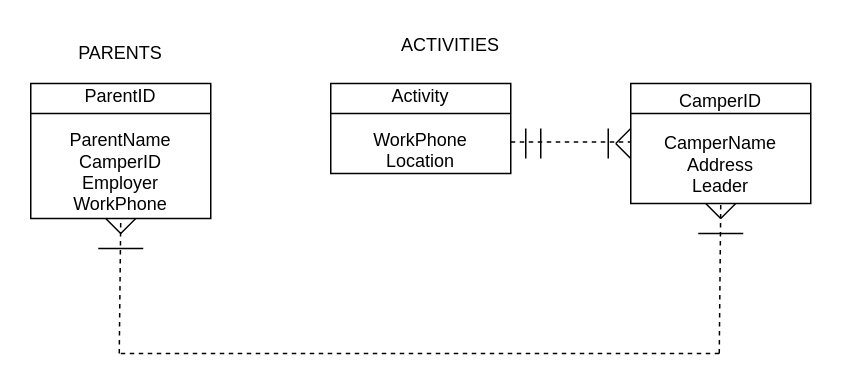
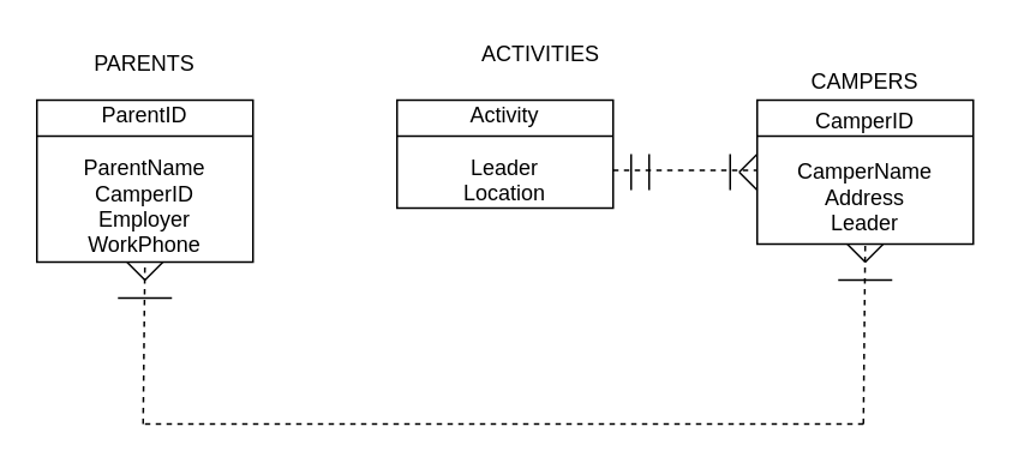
  <mxCell id="0" />
  <mxCell id="1" parent="0" />
  <mxCell id="2" value="" style="rounded=0;whiteSpace=wrap;html=1;" parent="1" vertex="1"><mxGeometry x="220" y="55" width="120" height="60" as="geometry" /></mxCell>
  <mxCell id="3" value="ACTIVITIES" style="text;html=1;strokeColor=none;fillColor=none;align=center;verticalAlign=middle;whiteSpace=wrap;rounded=0;" parent="1" vertex="1"><mxGeometry x="240" y="20" width="120" height="20" as="geometry" /></mxCell>
- <mxCell id="4" value="Activity&lt;br&gt;&lt;br&gt;WorkPhone&lt;br&gt;Location" style="text;html=1;strokeColor=none;fillColor=none;align=center;verticalAlign=middle;whiteSpace=wrap;rounded=0;" parent="1" vertex="1"><mxGeometry x="220" y="55" width="120" height="60" as="geometry" /></mxCell>
+ <mxCell id="4" value="Activity&lt;br&gt;&lt;br&gt;Leader&lt;br&gt;Location" style="text;html=1;strokeColor=none;fillColor=none;align=center;verticalAlign=middle;whiteSpace=wrap;rounded=0;" parent="1" vertex="1"><mxGeometry x="220" y="55" width="120" height="60" as="geometry" /></mxCell>
  <mxCell id="5" value="" style="rounded=0;whiteSpace=wrap;html=1;" parent="1" vertex="1"><mxGeometry x="420" y="55" width="120" height="80" as="geometry" /></mxCell>
  <mxCell id="6" value="" style="rounded=0;whiteSpace=wrap;html=1;" parent="1" vertex="1"><mxGeometry x="20" y="55" width="120" height="90" as="geometry" /></mxCell>
+ <mxCell id="7" value="CAMPERS" style="text;html=1;strokeColor=none;fillColor=none;align=center;verticalAlign=middle;whiteSpace=wrap;rounded=0;" parent="1" vertex="1"><mxGeometry x="420" y="35" width="120" height="20" as="geometry" /></mxCell>
  <mxCell id="8" value="PARENTS" style="text;html=1;strokeColor=none;fillColor=none;align=center;verticalAlign=middle;whiteSpace=wrap;rounded=0;" parent="1" vertex="1"><mxGeometry x="20" y="25" width="120" height="20" as="geometry" /></mxCell>
  <mxCell id="9" value="ParentID&lt;br&gt;&lt;br&gt;ParentName&lt;br&gt;CamperID&lt;br&gt;Employer&lt;br&gt;WorkPhone" style="text;html=1;strokeColor=none;fillColor=none;align=center;verticalAlign=middle;whiteSpace=wrap;rounded=0;" parent="1" vertex="1"><mxGeometry x="20" y="55" width="120" height="90" as="geometry" /></mxCell>
  <mxCell id="10" value="CamperID&lt;br&gt;&lt;br&gt;CamperName&lt;br&gt;Address&lt;br&gt;Leader" style="text;html=1;strokeColor=none;fillColor=none;align=center;verticalAlign=middle;whiteSpace=wrap;rounded=0;" parent="1" vertex="1"><mxGeometry x="420" y="55" width="120" height="80" as="geometry" /></mxCell>
  <mxCell id="11" value="" style="endArrow=none;html=1;" parent="1" edge="1"><mxGeometry width="50" height="50" relative="1" as="geometry"><mxPoint x="20" y="75" as="sourcePoint" /><mxPoint x="140" y="75" as="targetPoint" /></mxGeometry></mxCell>
  <mxCell id="12" value="" style="endArrow=none;html=1;" parent="1" edge="1"><mxGeometry width="50" height="50" relative="1" as="geometry"><mxPoint x="220" y="75" as="sourcePoint" /><mxPoint x="340" y="75" as="targetPoint" /></mxGeometry></mxCell>
  <mxCell id="13" value="" style="endArrow=none;html=1;" parent="1" edge="1"><mxGeometry width="50" height="50" relative="1" as="geometry"><mxPoint x="420" y="75" as="sourcePoint" /><mxPoint x="540" y="75" as="targetPoint" /></mxGeometry></mxCell>
  <mxCell id="14" value="" style="endArrow=none;dashed=1;html=1;" parent="1" edge="1"><mxGeometry width="50" height="50" relative="1" as="geometry"><mxPoint x="340" y="94" as="sourcePoint" /><mxPoint x="420" y="94" as="targetPoint" /></mxGeometry></mxCell>
  <mxCell id="15" value="" style="endArrow=none;dashed=1;html=1;" parent="1" edge="1"><mxGeometry width="50" height="50" relative="1" as="geometry"><mxPoint x="80" y="235" as="sourcePoint" /><mxPoint x="480" y="235" as="targetPoint" /></mxGeometry></mxCell>
  <mxCell id="16" value="" style="endArrow=none;dashed=1;html=1;entryX=0.5;entryY=1;entryDx=0;entryDy=0;" parent="1" target="9" edge="1"><mxGeometry width="50" height="50" relative="1" as="geometry"><mxPoint x="79" y="235" as="sourcePoint" /><mxPoint x="79" y="175" as="targetPoint" /></mxGeometry></mxCell>
  <mxCell id="17" value="" style="endArrow=none;dashed=1;html=1;entryX=0.5;entryY=1;entryDx=0;entryDy=0;" parent="1" target="10" edge="1"><mxGeometry width="50" height="50" relative="1" as="geometry"><mxPoint x="479" y="235" as="sourcePoint" /><mxPoint x="479" y="175" as="targetPoint" /></mxGeometry></mxCell>
  <mxCell id="18" value="" style="endArrow=none;html=1;" parent="1" edge="1"><mxGeometry width="50" height="50" relative="1" as="geometry"><mxPoint x="480" y="145" as="sourcePoint" /><mxPoint x="490" y="135" as="targetPoint" /></mxGeometry></mxCell>
  <mxCell id="19" value="" style="endArrow=none;html=1;" parent="1" edge="1"><mxGeometry width="50" height="50" relative="1" as="geometry"><mxPoint x="410" y="95" as="sourcePoint" /><mxPoint x="420" y="85" as="targetPoint" /></mxGeometry></mxCell>
  <mxCell id="20" value="" style="endArrow=none;html=1;" parent="1" edge="1"><mxGeometry width="50" height="50" relative="1" as="geometry"><mxPoint x="420" y="105" as="sourcePoint" /><mxPoint x="410" y="95" as="targetPoint" /></mxGeometry></mxCell>
  <mxCell id="21" value="" style="endArrow=none;html=1;" parent="1" edge="1"><mxGeometry width="50" height="50" relative="1" as="geometry"><mxPoint x="80" y="155" as="sourcePoint" /><mxPoint x="90" y="145" as="targetPoint" /></mxGeometry></mxCell>
  <mxCell id="22" value="" style="endArrow=none;html=1;" parent="1" edge="1"><mxGeometry width="50" height="50" relative="1" as="geometry"><mxPoint x="480" y="145" as="sourcePoint" /><mxPoint x="470" y="135" as="targetPoint" /></mxGeometry></mxCell>
  <mxCell id="23" value="" style="endArrow=none;html=1;" parent="1" edge="1"><mxGeometry width="50" height="50" relative="1" as="geometry"><mxPoint x="80" y="155" as="sourcePoint" /><mxPoint x="70" y="145" as="targetPoint" /></mxGeometry></mxCell>
  <mxCell id="24" value="" style="endArrow=none;html=1;" parent="1" edge="1"><mxGeometry width="50" height="50" relative="1" as="geometry"><mxPoint x="360" y="105" as="sourcePoint" /><mxPoint x="360" y="85" as="targetPoint" /></mxGeometry></mxCell>
  <mxCell id="25" value="" style="endArrow=none;html=1;" parent="1" edge="1"><mxGeometry width="50" height="50" relative="1" as="geometry"><mxPoint x="350" y="105" as="sourcePoint" /><mxPoint x="350" y="85" as="targetPoint" /></mxGeometry></mxCell>
  <mxCell id="26" value="" style="endArrow=none;html=1;" parent="1" edge="1"><mxGeometry width="50" height="50" relative="1" as="geometry"><mxPoint x="405" y="105" as="sourcePoint" /><mxPoint x="405" y="85" as="targetPoint" /></mxGeometry></mxCell>
  <mxCell id="27" value="" style="endArrow=none;html=1;" parent="1" edge="1"><mxGeometry width="50" height="50" relative="1" as="geometry"><mxPoint x="65" y="165" as="sourcePoint" /><mxPoint x="95" y="165" as="targetPoint" /></mxGeometry></mxCell>
  <mxCell id="28" value="" style="endArrow=none;html=1;" parent="1" edge="1"><mxGeometry width="50" height="50" relative="1" as="geometry"><mxPoint x="465" y="155" as="sourcePoint" /><mxPoint x="495" y="155" as="targetPoint" /></mxGeometry></mxCell>
